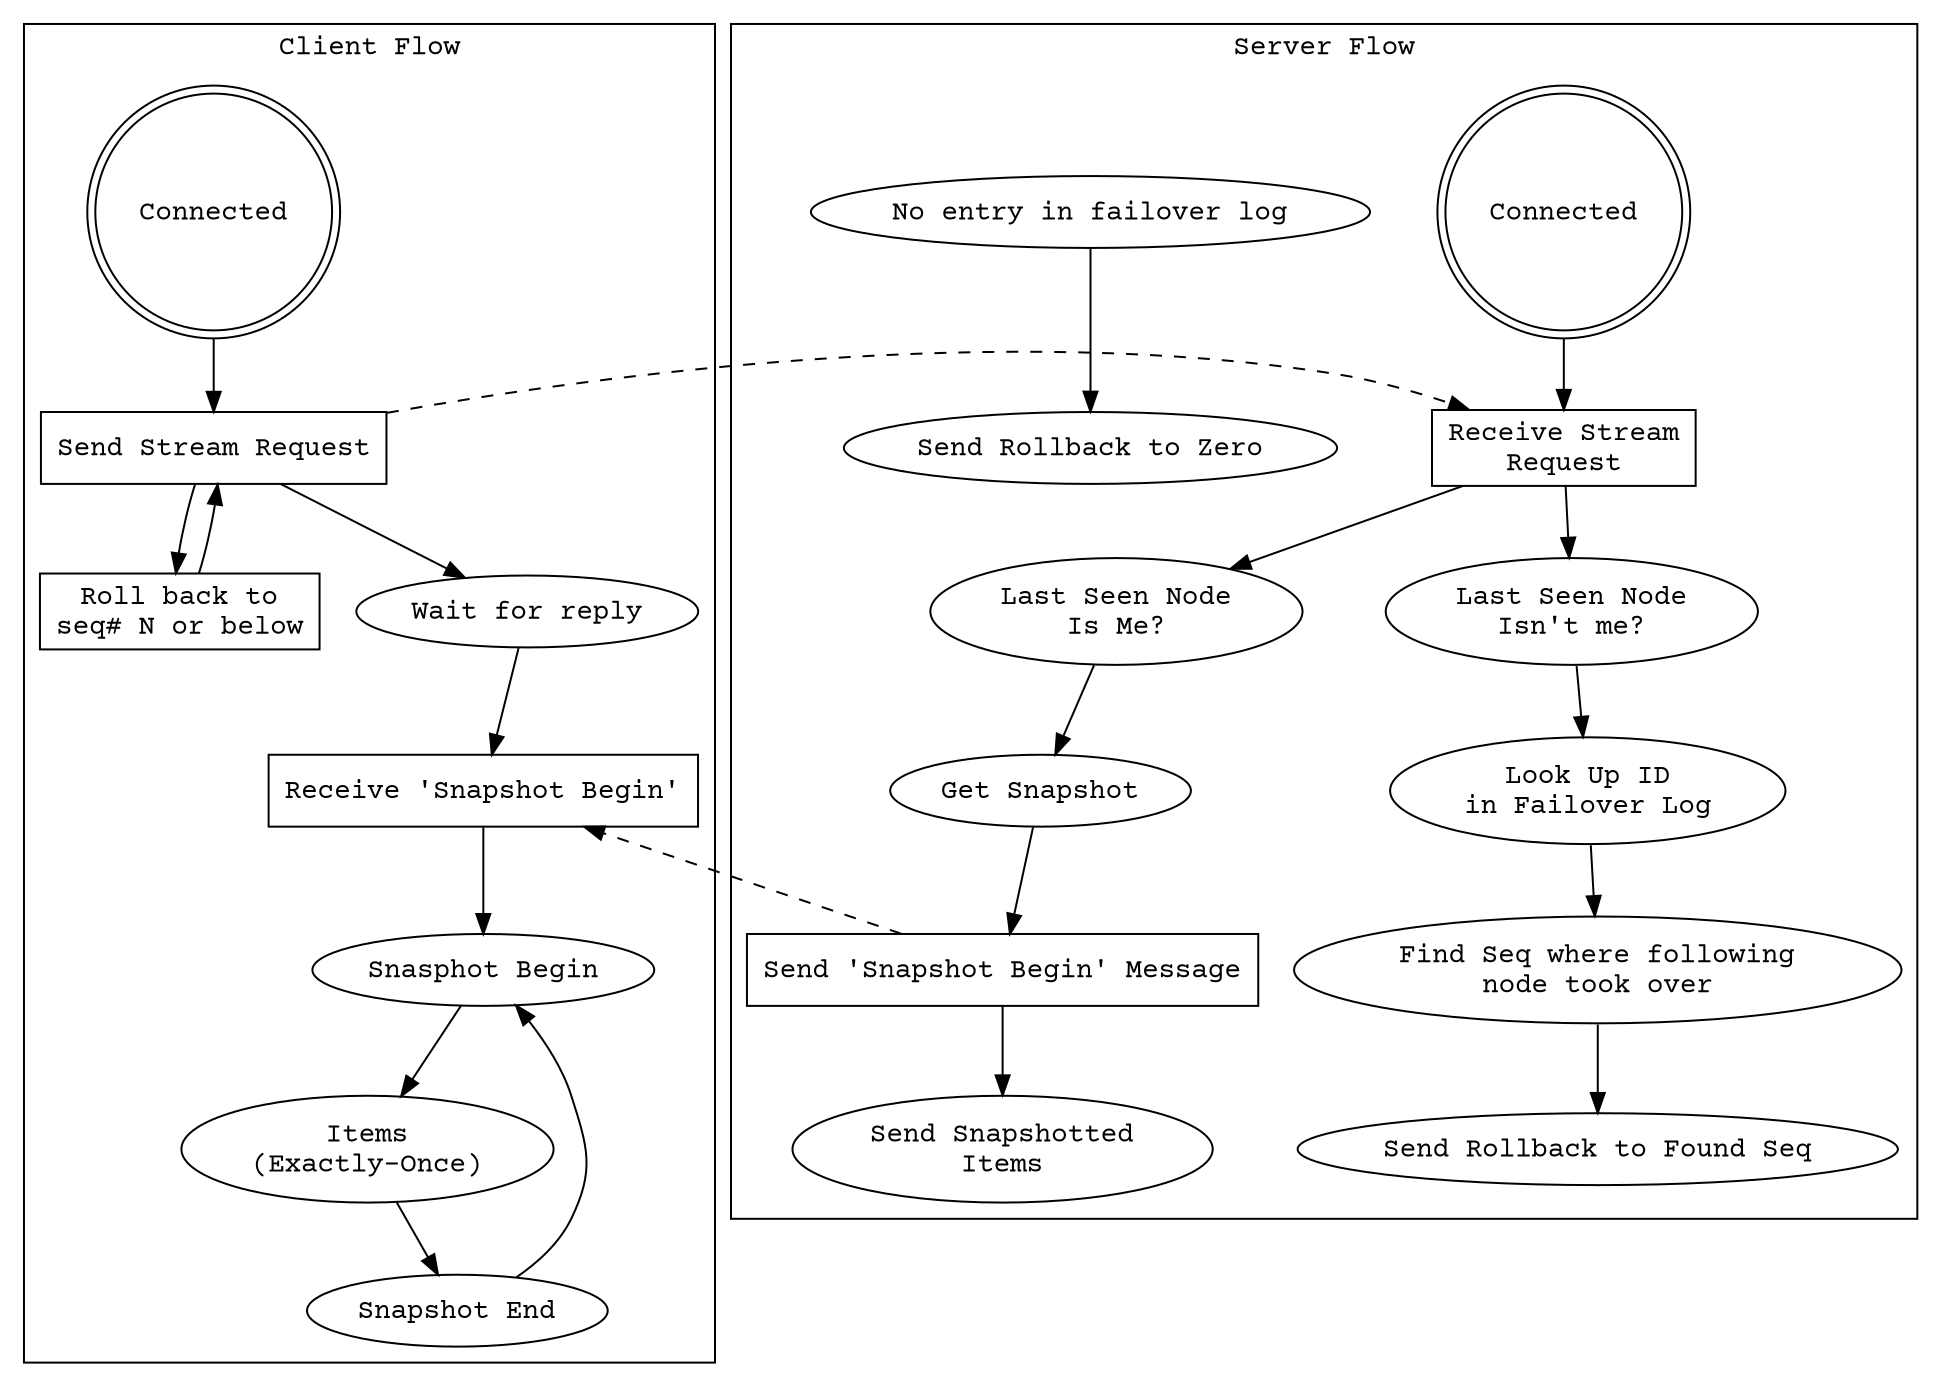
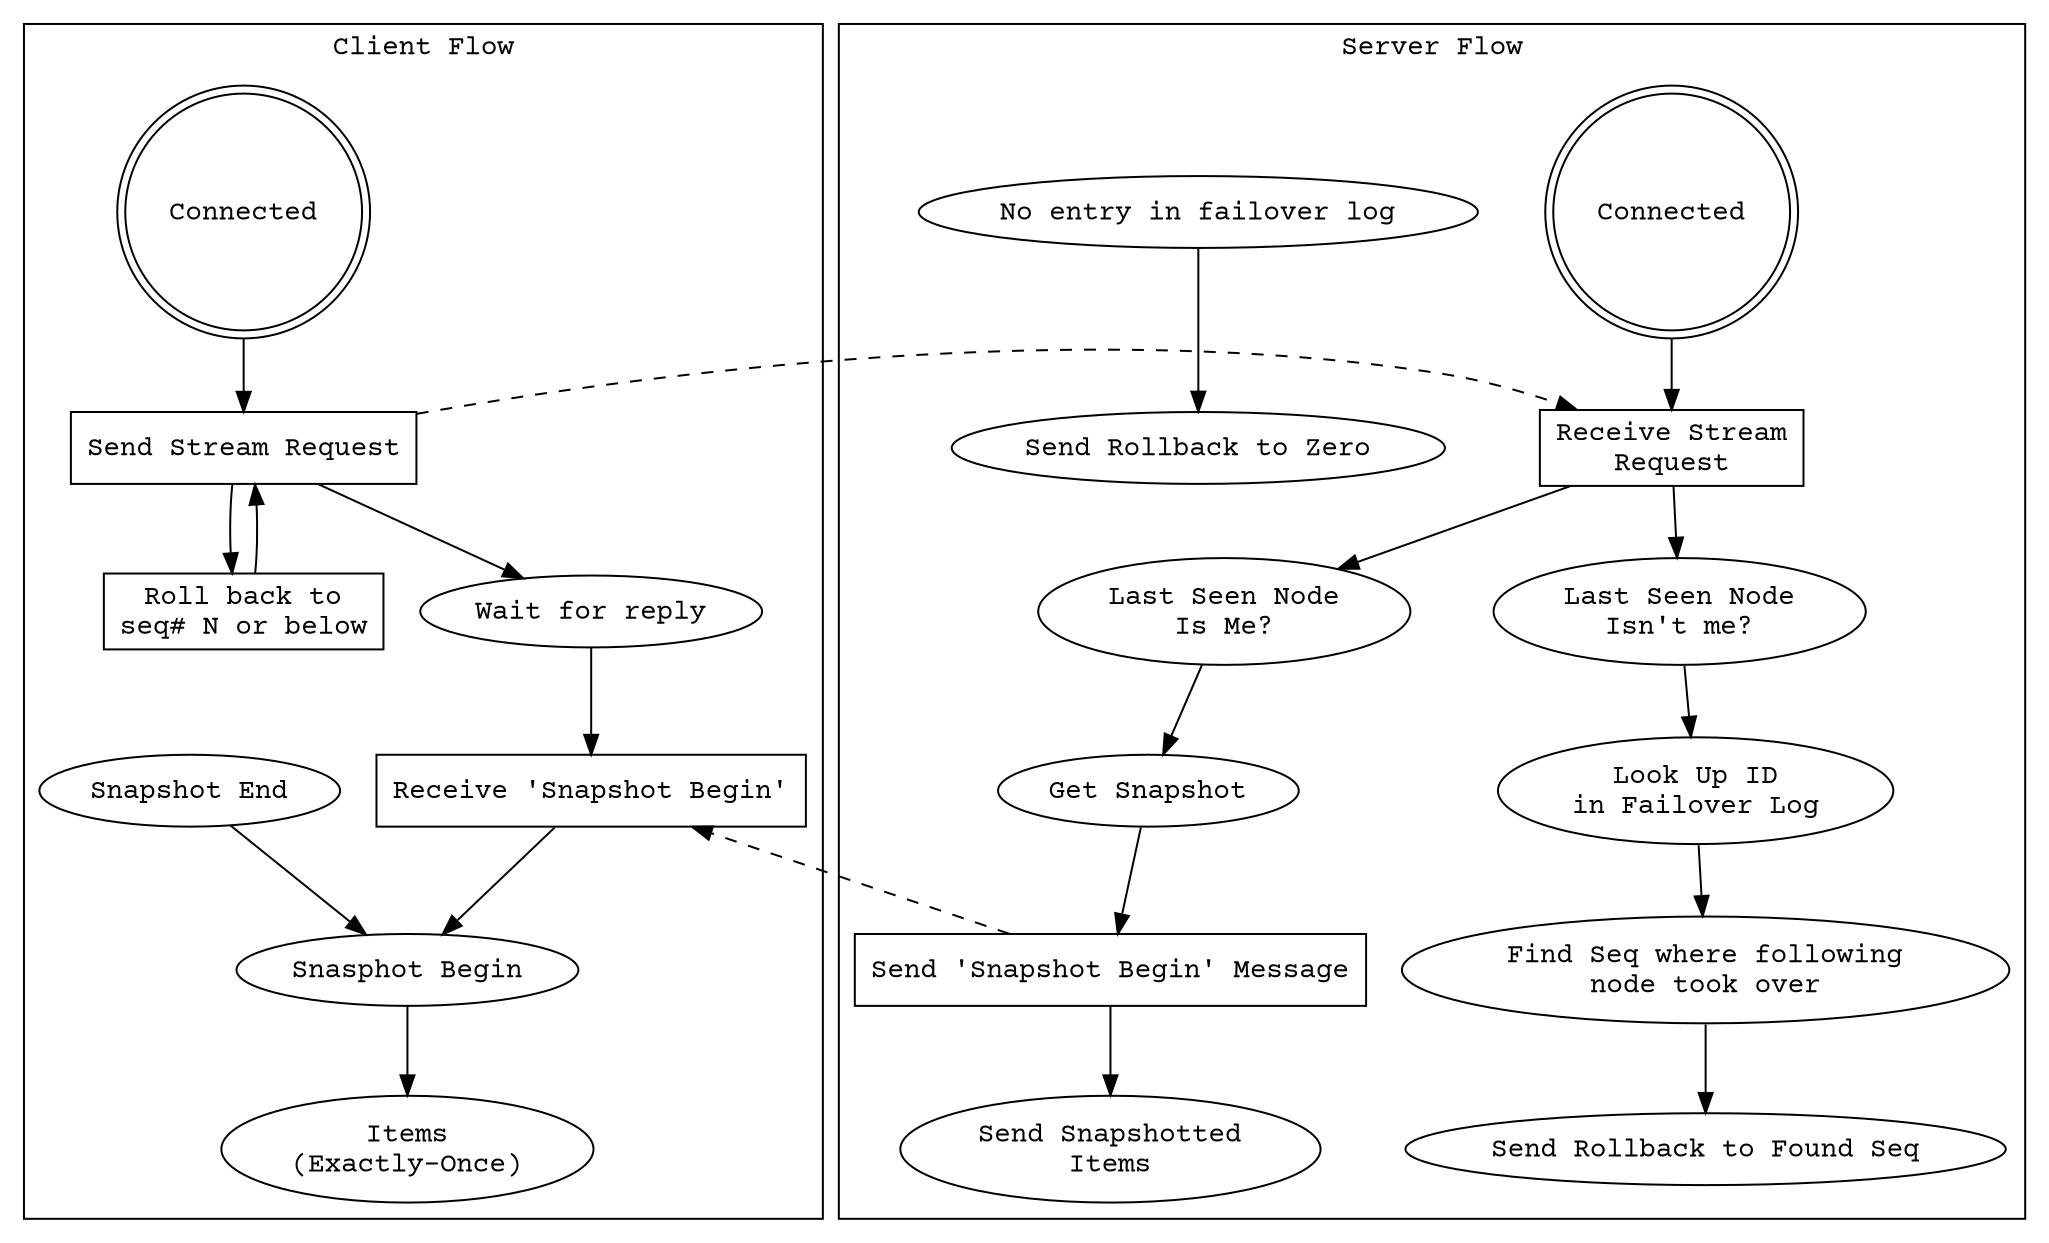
  digraph {
    fontname="Courier Prime"
    node [fontname="Courier Prime"]
    edge [fontname="Courier Prime"]
    n1 [label=Connected shape=doublecircle]
    n2 [label="Send Stream Request" shape=rect]
    n3 [label="Roll back to\nseq# N or below" shape=box]
    n4 [label="Wait for reply"]
    n5 [label="Snasphot Begin"]
    n6 [label="Items\n(Exactly-Once)"]
    n7 [label="Snapshot End"]
    n8 [label="Receive 'Snapshot Begin'" shape=rect]
    n9 [label="Receive Stream\nRequest" shape=rect]
    n10 [label="Last Seen Node\nIs Me?"]
    n11 [label="Last Seen Node\nIsn't me?"]
    n12 [label="Send 'Snapshot Begin' Message" shape=rect]
    n13 [label="Send Snapshotted\nItems"]
    n14 [label=Connected shape=doublecircle]
    n15 [label="Get Snapshot"]
    n16 [label="Look Up ID\nin Failover Log"]
    n17 [label="Find Seq where following\nnode took over"]
    n18 [label="No entry in failover log"]
    n19 [label="Send Rollback to Found Seq"]
    n20 [label="Send Rollback to Zero"]
    subgraph cluster_1 {
      label="Client Flow"
      n1
      n2
      n3
      n4
      n5
      n6
      n7
      n8
    }
    subgraph cluster_2 {
      label="Server Flow"
      n9
      n10
      n11
      n12
      n13
      n14
      n15
      n16
      n17
      n18
      n19
      n20
    }
    n1 -> n2
    n2 -> n3
    n2 -> n4
    n2 -> n9 [constraint=false style=dashed]
    n3 -> n2
    n4 -> n8
    n5 -> n6
-   n6 -> n7
    n7 -> n5
    n8 -> n5
    n9 -> n10
    n9 -> n11
    n10 -> n15
    n11 -> n16
    n12 -> n8 [constraint=false style=dashed]
    n12 -> n13
    n14 -> n9
    n15 -> n12
    n16 -> n17
    n17 -> n19
    n18 -> n20
  }
